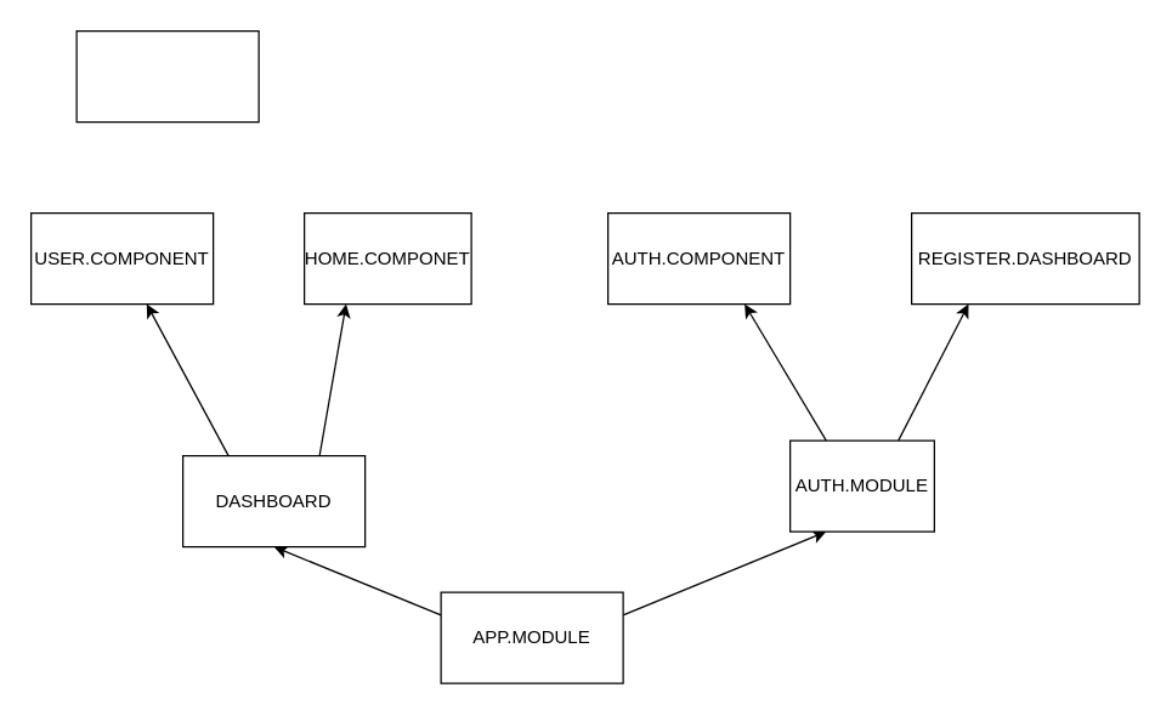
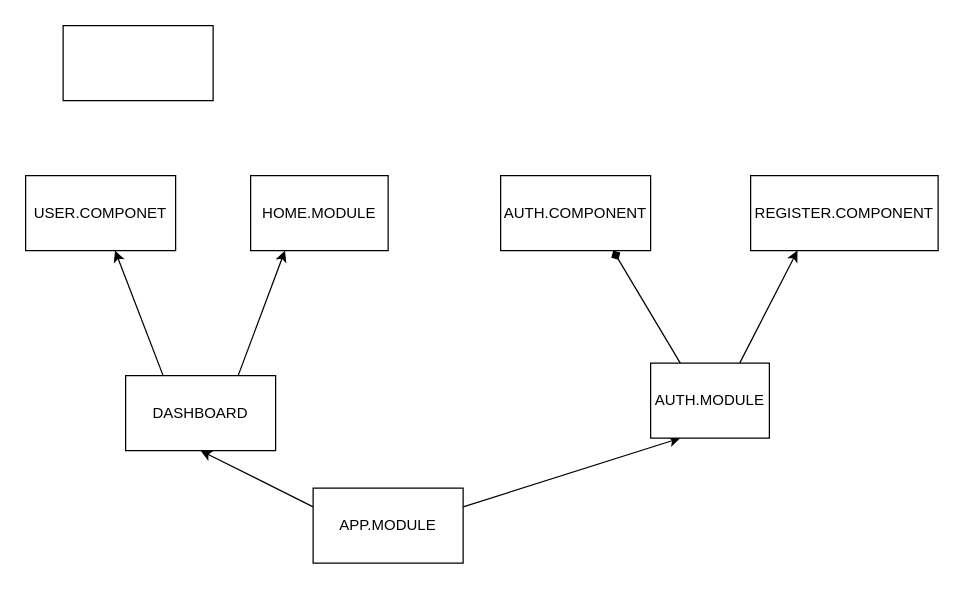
  <mxCell id="0" />
  <mxCell id="1" parent="0" />
  <mxCell id="2" style="edgeStyle=none;html=1;exitX=0;exitY=0.25;exitDx=0;exitDy=0;entryX=0.5;entryY=1;entryDx=0;entryDy=0;" edge="1" parent="1" source="4" target="7"><mxGeometry relative="1" as="geometry" /></mxCell>
  <mxCell id="3" style="edgeStyle=none;html=1;exitX=1;exitY=0.25;exitDx=0;exitDy=0;entryX=0.25;entryY=1;entryDx=0;entryDy=0;" edge="1" parent="1" source="4" target="10"><mxGeometry relative="1" as="geometry" /></mxCell>
- <mxCell id="4" value="APP.MODULE" style="rounded=0;whiteSpace=wrap;html=1;" vertex="1" parent="1"><mxGeometry x="290" y="390" width="120" height="60" as="geometry" /></mxCell>
+ <mxCell id="4" value="APP.MODULE" style="rounded=0;whiteSpace=wrap;html=1;" vertex="1" parent="1"><mxGeometry x="250" y="390" width="120" height="60" as="geometry" /></mxCell>
  <mxCell id="5" style="edgeStyle=none;html=1;exitX=0.25;exitY=0;exitDx=0;exitDy=0;" edge="1" parent="1" source="7" target="13"><mxGeometry relative="1" as="geometry" /></mxCell>
  <mxCell id="6" style="edgeStyle=none;html=1;exitX=0.75;exitY=0;exitDx=0;exitDy=0;entryX=0.25;entryY=1;entryDx=0;entryDy=0;" edge="1" parent="1" source="7" target="12"><mxGeometry relative="1" as="geometry" /></mxCell>
- <mxCell id="7" value="DASHBOARD" style="rounded=0;whiteSpace=wrap;html=1;" vertex="1" parent="1"><mxGeometry x="120" y="300" width="120" height="60" as="geometry" /></mxCell>
- <mxCell id="8" style="edgeStyle=none;html=1;exitX=0.25;exitY=0;exitDx=0;exitDy=0;entryX=0.75;entryY=1;entryDx=0;entryDy=0;" edge="1" parent="1" source="10" target="14"><mxGeometry relative="1" as="geometry" /></mxCell>
+ <mxCell id="7" value="DASHBOARD" style="rounded=0;whiteSpace=wrap;html=1;" vertex="1" parent="1"><mxGeometry x="100" y="300" width="120" height="60" as="geometry" /></mxCell>
+ <mxCell id="8" style="edgeStyle=none;html=1;exitX=0.25;exitY=0;exitDx=0;exitDy=0;entryX=0.75;entryY=1;entryDx=0;entryDy=0;endArrow=diamond;" edge="1" parent="1" source="10" target="14"><mxGeometry relative="1" as="geometry" /></mxCell>
  <mxCell id="9" style="edgeStyle=none;html=1;exitX=0.75;exitY=0;exitDx=0;exitDy=0;entryX=0.25;entryY=1;entryDx=0;entryDy=0;" edge="1" parent="1" source="10" target="15"><mxGeometry relative="1" as="geometry" /></mxCell>
  <mxCell id="10" value="AUTH.MODULE" style="rounded=0;whiteSpace=wrap;html=1;" vertex="1" parent="1"><mxGeometry x="520" y="290" width="95" height="60" as="geometry" /></mxCell>
  <mxCell id="11" value="" style="rounded=0;whiteSpace=wrap;html=1;" vertex="1" parent="1"><mxGeometry x="50" y="20" width="120" height="60" as="geometry" /></mxCell>
- <mxCell id="12" value="HOME.COMPONET" style="rounded=0;whiteSpace=wrap;html=1;" vertex="1" parent="1"><mxGeometry x="200" y="140" width="110" height="60" as="geometry" /></mxCell>
- <mxCell id="13" value="USER.COMPONENT" style="rounded=0;whiteSpace=wrap;html=1;" vertex="1" parent="1"><mxGeometry x="20" y="140" width="120" height="60" as="geometry" /></mxCell>
+ <mxCell id="12" value="HOME.MODULE" style="rounded=0;whiteSpace=wrap;html=1;" vertex="1" parent="1"><mxGeometry x="200" y="140" width="110" height="60" as="geometry" /></mxCell>
+ <mxCell id="13" value="USER.COMPONET" style="rounded=0;whiteSpace=wrap;html=1;" vertex="1" parent="1"><mxGeometry x="20" y="140" width="120" height="60" as="geometry" /></mxCell>
  <mxCell id="14" value="AUTH.COMPONENT" style="rounded=0;whiteSpace=wrap;html=1;" vertex="1" parent="1"><mxGeometry x="400" y="140" width="120" height="60" as="geometry" /></mxCell>
- <mxCell id="15" value="REGISTER.DASHBOARD" style="rounded=0;whiteSpace=wrap;html=1;" vertex="1" parent="1"><mxGeometry x="600" y="140" width="150" height="60" as="geometry" /></mxCell>
+ <mxCell id="15" value="REGISTER.COMPONENT" style="rounded=0;whiteSpace=wrap;html=1;" vertex="1" parent="1"><mxGeometry x="600" y="140" width="150" height="60" as="geometry" /></mxCell>
